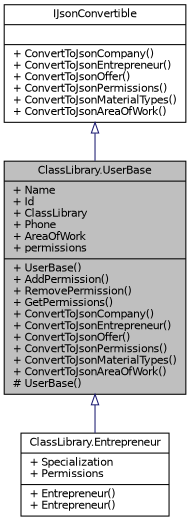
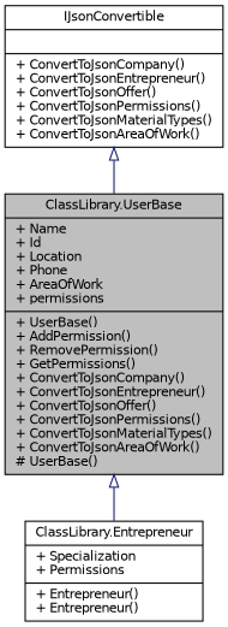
  digraph {
    node [color=black fillcolor=white fontname=Helvetica fontsize=10 shape=record style=filled]
    edge [arrowtail=onormal color=midnightblue dir=back fontname=Helvetica fontsize=10 labelfontname=Helvetica labelfontsize=10 style=solid]
-   n1 [fillcolor=grey75 fontcolor=black height=0.2 label="{ClassLibrary.UserBase\n|+ Name\l+ Id\l+ ClassLibrary\l+ Phone\l+ AreaOfWork\l+ permissions\l|+ UserBase()\l+ AddPermission()\l+ RemovePermission()\l+ GetPermissions()\l+ ConvertToJsonCompany()\l+ ConvertToJsonEntrepreneur()\l+ ConvertToJsonOffer()\l+ ConvertToJsonPermissions()\l+ ConvertToJsonMaterialTypes()\l+ ConvertToJsonAreaOfWork()\l# UserBase()\l}" width=0.4]
+   n1 [fillcolor=grey75 fontcolor=black height=0.2 label="{ClassLibrary.UserBase\n|+ Name\l+ Id\l+ Location\l+ Phone\l+ AreaOfWork\l+ permissions\l|+ UserBase()\l+ AddPermission()\l+ RemovePermission()\l+ GetPermissions()\l+ ConvertToJsonCompany()\l+ ConvertToJsonEntrepreneur()\l+ ConvertToJsonOffer()\l+ ConvertToJsonPermissions()\l+ ConvertToJsonMaterialTypes()\l+ ConvertToJsonAreaOfWork()\l# UserBase()\l}" width=0.4]
    n2 [height=0.2 label="{ClassLibrary.Entrepreneur\n|+ Specialization\l+ Permissions\l|+ Entrepreneur()\l+ Entrepreneur()\l}" width=0.4]
    n3 [height=0.2 label="{IJsonConvertible\n||+ ConvertToJsonCompany()\l+ ConvertToJsonEntrepreneur()\l+ ConvertToJsonOffer()\l+ ConvertToJsonPermissions()\l+ ConvertToJsonMaterialTypes()\l+ ConvertToJsonAreaOfWork()\l}" width=0.4]
    n1 -> n2
    n3 -> n1
  }
